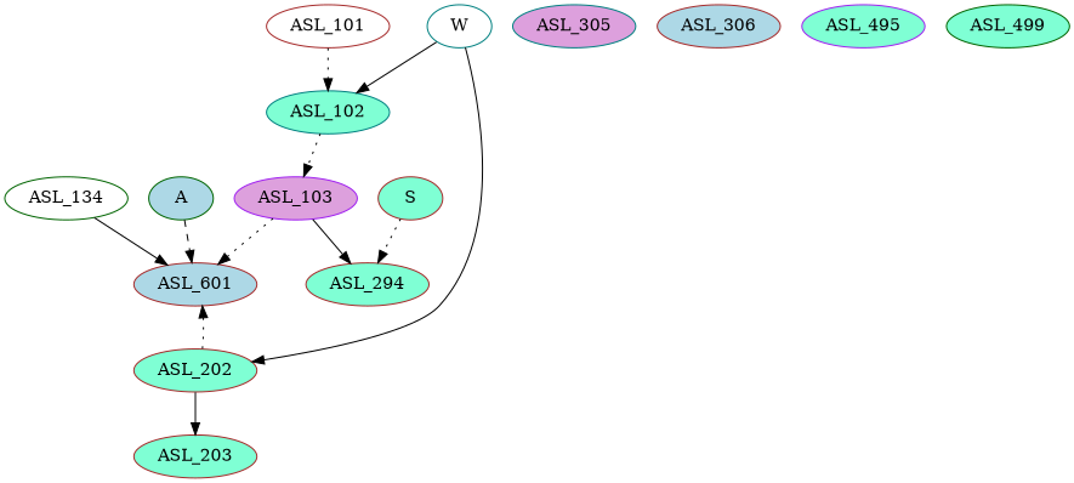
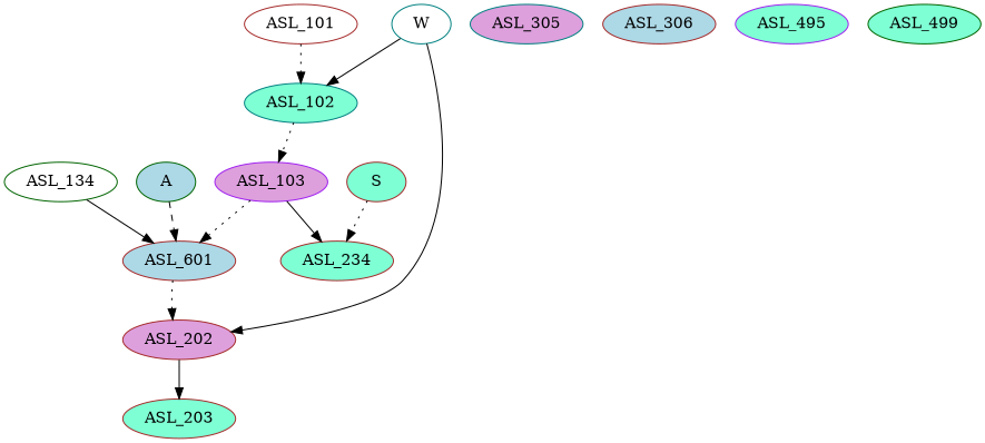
  digraph {
    node [color=brown fillcolor=aquamarine style=filled]
    edge [color=black style=dotted]
    ASL_101 [fillcolor=white]
    ASL_102 [color=teal]
    ASL_103 [color=purple fillcolor=plum]
    n4 [fillcolor=lightblue label=ASL_601]
-   ASL_234 [label=ASL_294]
+   ASL_234
    W [color=teal fillcolor=white]
-   ASL_202
+   ASL_202 [fillcolor=plum]
    ASL_203
    ASL_134 [color=darkgreen fillcolor=white]
    A [color=darkgreen fillcolor=lightblue]
    S
    ASL_305 [color=teal fillcolor=plum]
    ASL_306 [fillcolor=lightblue]
    ASL_495 [color=purple]
    ASL_499 [color=darkgreen]
    ASL_101 -> ASL_102
    ASL_102 -> ASL_103
    ASL_103 -> n4
    ASL_103 -> ASL_234 [style=solid]
-   ASL_202 -> n4
+   n4 -> ASL_202
    W -> ASL_102 [style=solid]
    W -> ASL_202 [style=solid]
    ASL_202 -> ASL_203 [style=solid]
    ASL_134 -> n4 [style=solid]
    A -> n4 [style=dashed]
    S -> ASL_234
  }
